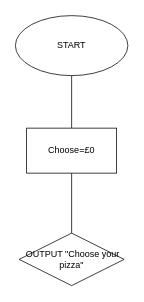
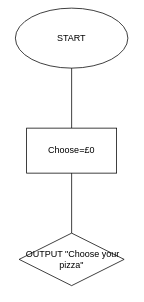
  <mxCell id="0" />
  <mxCell id="1" parent="0" />
- <mxCell id="2" value="START" style="ellipse;whiteSpace=wrap;html=1;" vertex="1" parent="1"><mxGeometry x="20" y="20" width="150" height="80" as="geometry" /></mxCell>
+ <mxCell id="2" value="START" style="ellipse;whiteSpace=wrap;html=1;" vertex="1" parent="1"><mxGeometry x="20" y="10" width="150" height="80" as="geometry" /></mxCell>
  <mxCell id="3" value="" style="endArrow=none;html=1;entryX=0.5;entryY=1;entryDx=0;entryDy=0;" edge="1" parent="1" target="2"><mxGeometry width="50" height="50" relative="1" as="geometry"><mxPoint x="95" y="170" as="sourcePoint" /><mxPoint x="140" y="120" as="targetPoint" /></mxGeometry></mxCell>
  <mxCell id="4" value="Choose=£0" style="rounded=0;whiteSpace=wrap;html=1;" vertex="1" parent="1"><mxGeometry x="35" y="170" width="120" height="60" as="geometry" /></mxCell>
  <mxCell id="5" style="edgeStyle=orthogonalEdgeStyle;rounded=0;orthogonalLoop=1;jettySize=auto;html=1;exitX=0;exitY=0.5;exitDx=0;exitDy=0;exitPerimeter=0;entryX=0;entryY=0.5;entryDx=0;entryDy=0;" edge="1" parent="1" source="6" target="6"><mxGeometry relative="1" as="geometry"><mxPoint x="20" y="330" as="targetPoint" /></mxGeometry></mxCell>
  <mxCell id="6" value="&amp;nbsp;OUTPUT &quot;Choose your pizza&quot;" style="rhombus;whiteSpace=wrap;html=1;" vertex="1" parent="1"><mxGeometry x="25" y="310" width="140" height="70" as="geometry" /></mxCell>
  <mxCell id="7" value="" style="endArrow=none;html=1;exitX=0.5;exitY=0;exitDx=0;exitDy=0;" edge="1" parent="1" source="6"><mxGeometry width="50" height="50" relative="1" as="geometry"><mxPoint x="115" y="410" as="sourcePoint" /><mxPoint x="95" y="230" as="targetPoint" /></mxGeometry></mxCell>
